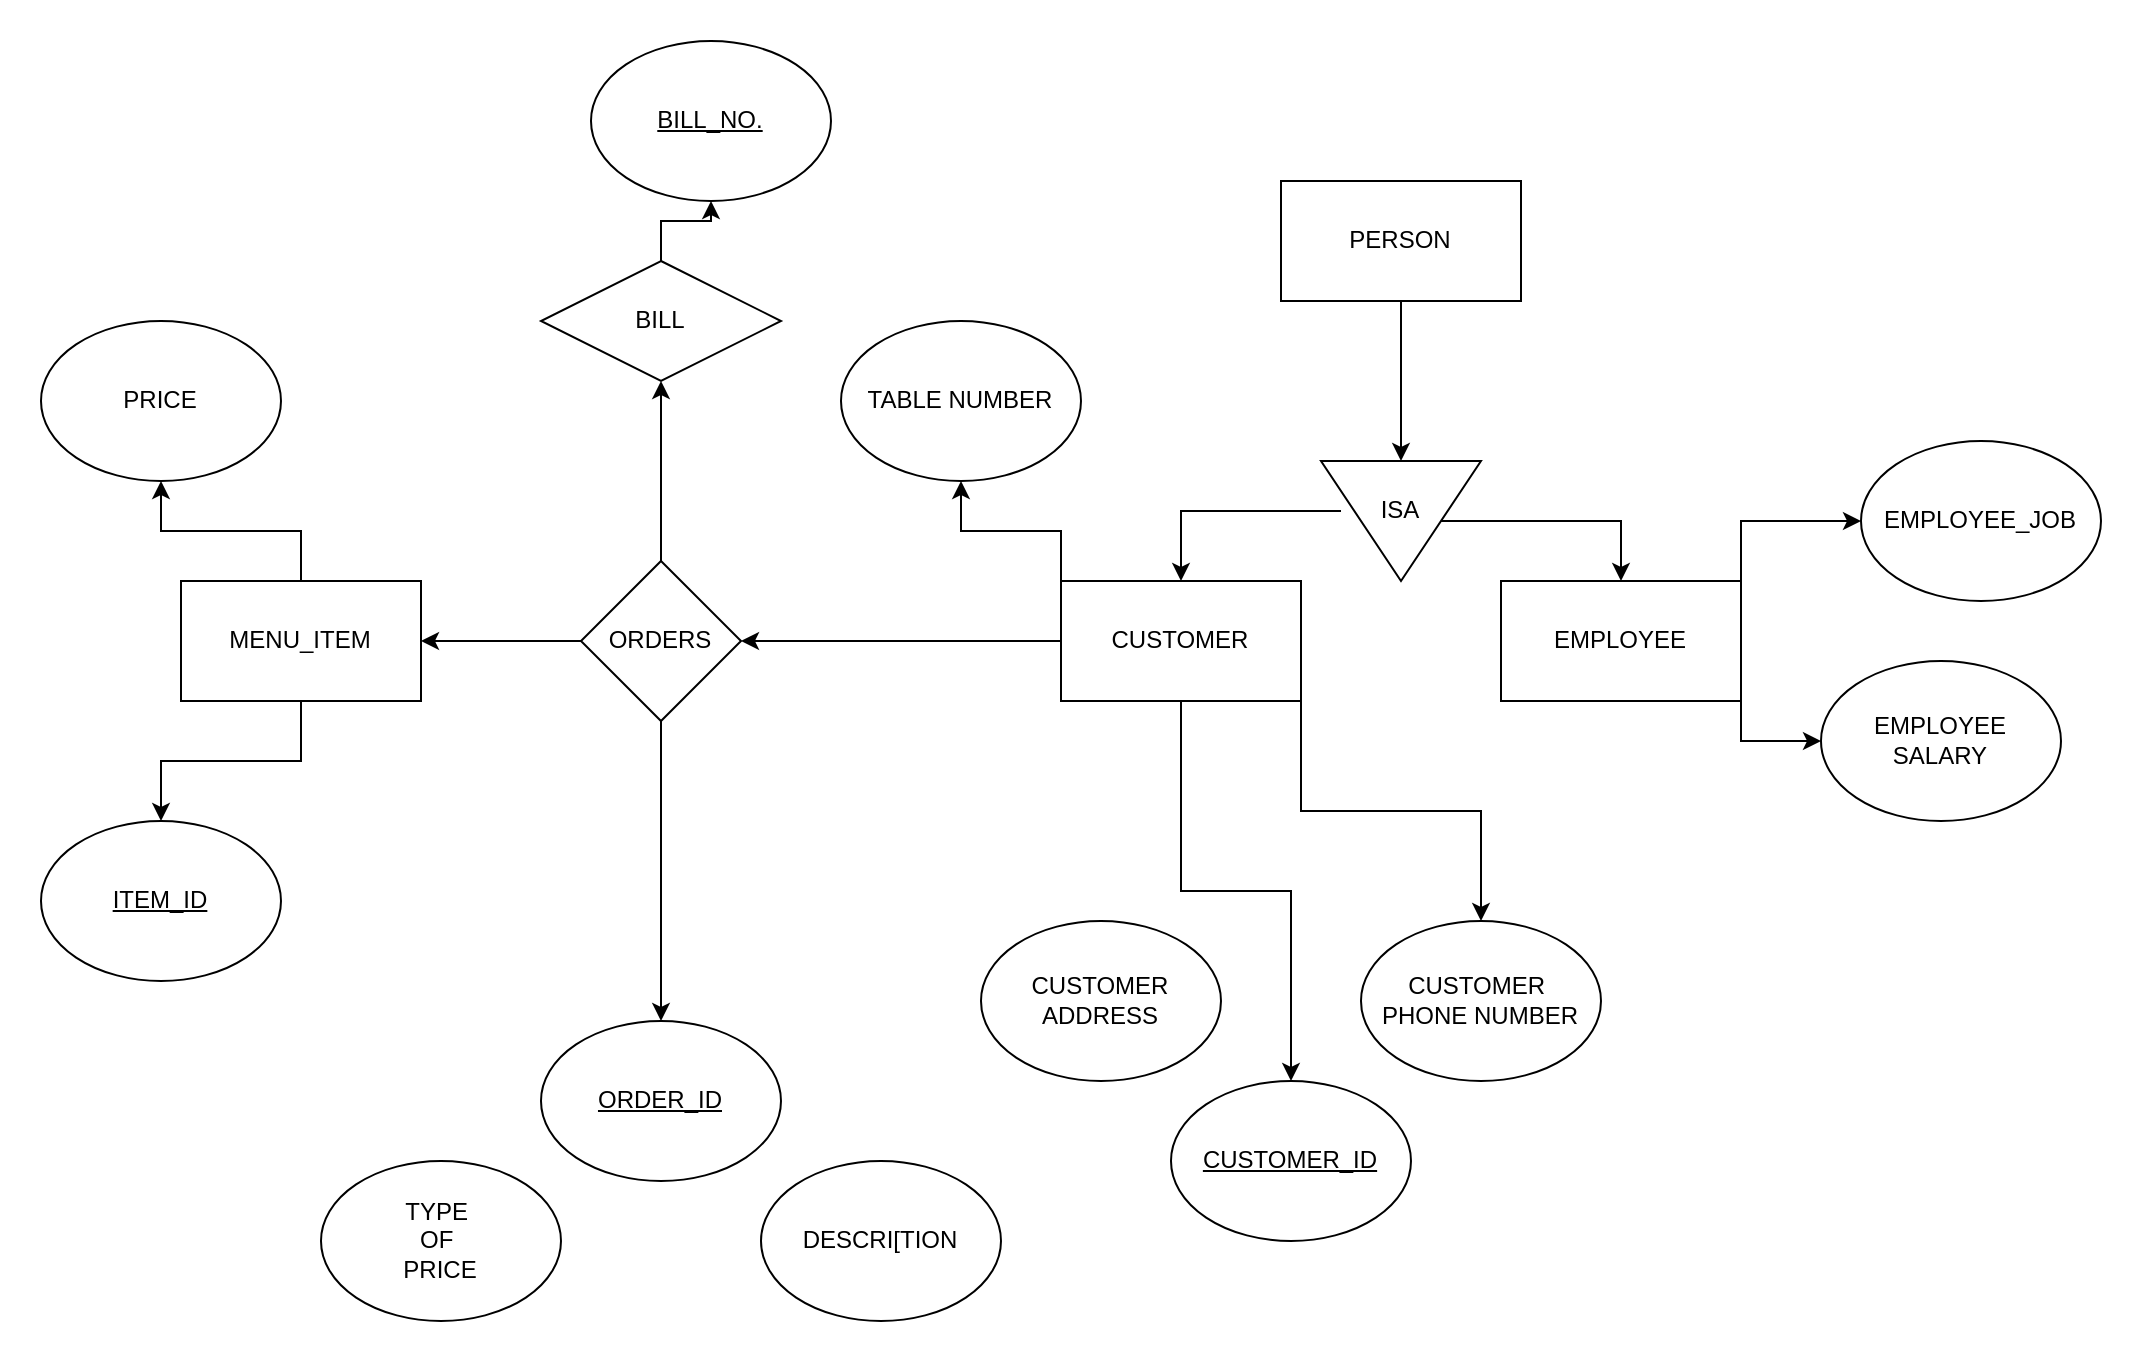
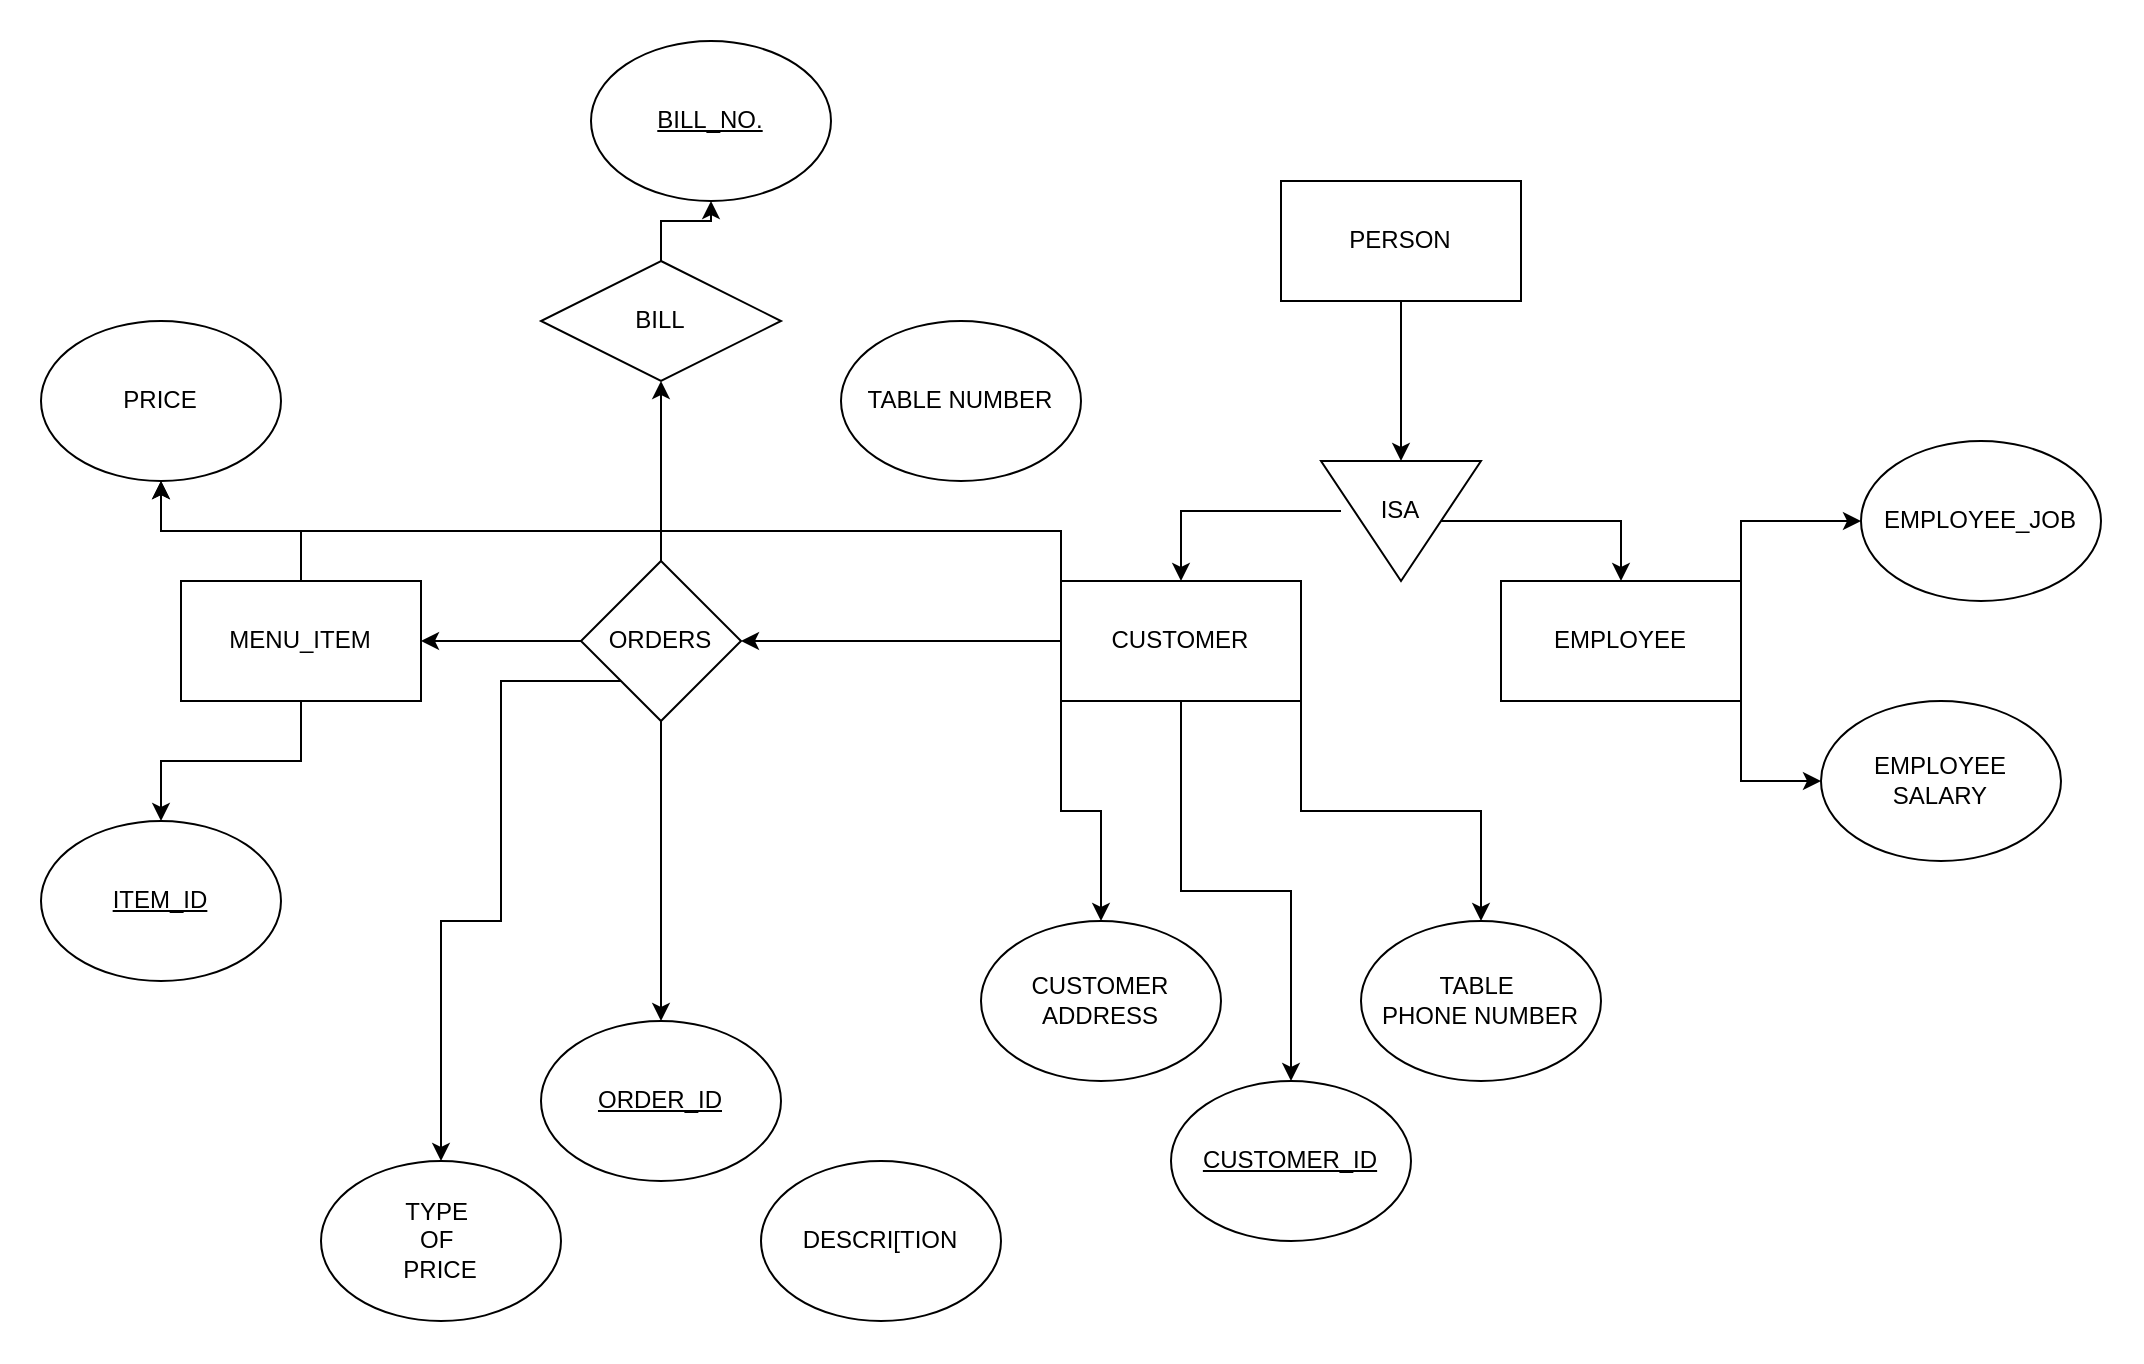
  <mxCell id="0" />
  <mxCell id="1" parent="0" />
  <mxCell id="2" value="" style="edgeStyle=orthogonalEdgeStyle;rounded=0;orthogonalLoop=1;jettySize=auto;html=1;" edge="1" parent="1" source="3" target="5"><mxGeometry relative="1" as="geometry" /></mxCell>
  <mxCell id="3" value="PERSON" style="rounded=0;whiteSpace=wrap;html=1;" vertex="1" parent="1"><mxGeometry x="640" y="90" width="120" height="60" as="geometry" /></mxCell>
  <mxCell id="4" style="edgeStyle=orthogonalEdgeStyle;rounded=0;orthogonalLoop=1;jettySize=auto;html=1;exitX=0.5;exitY=0;exitDx=0;exitDy=0;entryX=0.5;entryY=0;entryDx=0;entryDy=0;" edge="1" parent="1" source="5" target="14"><mxGeometry relative="1" as="geometry" /></mxCell>
  <mxCell id="5" value="" style="triangle;whiteSpace=wrap;html=1;rounded=0;rotation=90;" vertex="1" parent="1"><mxGeometry x="670" y="220" width="60" height="80" as="geometry" /></mxCell>
  <mxCell id="6" value="" style="edgeStyle=orthogonalEdgeStyle;rounded=0;orthogonalLoop=1;jettySize=auto;html=1;" edge="1" parent="1" source="11" target="24"><mxGeometry relative="1" as="geometry" /></mxCell>
+ <mxCell id="7" style="edgeStyle=orthogonalEdgeStyle;rounded=0;orthogonalLoop=1;jettySize=auto;html=1;exitX=0;exitY=1;exitDx=0;exitDy=0;entryX=0.5;entryY=0;entryDx=0;entryDy=0;" edge="1" parent="1" source="11" target="30"><mxGeometry relative="1" as="geometry" /></mxCell>
  <mxCell id="8" style="edgeStyle=orthogonalEdgeStyle;rounded=0;orthogonalLoop=1;jettySize=auto;html=1;exitX=1;exitY=1;exitDx=0;exitDy=0;entryX=0.5;entryY=0;entryDx=0;entryDy=0;" edge="1" parent="1" source="11" target="19"><mxGeometry relative="1" as="geometry" /></mxCell>
  <mxCell id="9" style="edgeStyle=orthogonalEdgeStyle;rounded=0;orthogonalLoop=1;jettySize=auto;html=1;exitX=0.5;exitY=1;exitDx=0;exitDy=0;" edge="1" parent="1" source="11" target="29"><mxGeometry relative="1" as="geometry" /></mxCell>
- <mxCell id="10" style="edgeStyle=orthogonalEdgeStyle;rounded=0;orthogonalLoop=1;jettySize=auto;html=1;exitX=0;exitY=0;exitDx=0;exitDy=0;entryX=0.5;entryY=1;entryDx=0;entryDy=0;" edge="1" parent="1" source="11" target="31"><mxGeometry relative="1" as="geometry" /></mxCell>
+ <mxCell id="10" style="edgeStyle=orthogonalEdgeStyle;rounded=0;orthogonalLoop=1;jettySize=auto;html=1;exitX=0;exitY=0;exitDx=0;exitDy=0;" edge="1" parent="1" source="11" target="32"><mxGeometry relative="1" as="geometry" /></mxCell>
  <mxCell id="11" value="CUSTOMER" style="rounded=0;whiteSpace=wrap;html=1;" vertex="1" parent="1"><mxGeometry x="530" y="290" width="120" height="60" as="geometry" /></mxCell>
  <mxCell id="12" style="edgeStyle=orthogonalEdgeStyle;rounded=0;orthogonalLoop=1;jettySize=auto;html=1;exitX=1;exitY=1;exitDx=0;exitDy=0;entryX=0;entryY=0.5;entryDx=0;entryDy=0;" edge="1" parent="1" source="14" target="18"><mxGeometry relative="1" as="geometry" /></mxCell>
  <mxCell id="13" style="edgeStyle=orthogonalEdgeStyle;rounded=0;orthogonalLoop=1;jettySize=auto;html=1;exitX=1;exitY=0;exitDx=0;exitDy=0;entryX=0;entryY=0.5;entryDx=0;entryDy=0;" edge="1" parent="1" source="14" target="17"><mxGeometry relative="1" as="geometry" /></mxCell>
  <mxCell id="14" value="EMPLOYEE" style="rounded=0;whiteSpace=wrap;html=1;" vertex="1" parent="1"><mxGeometry x="750" y="290" width="120" height="60" as="geometry" /></mxCell>
  <mxCell id="15" value="" style="edgeStyle=orthogonalEdgeStyle;rounded=0;orthogonalLoop=1;jettySize=auto;html=1;" edge="1" parent="1" source="16" target="11"><mxGeometry relative="1" as="geometry" /></mxCell>
  <mxCell id="16" value="ISA" style="text;html=1;align=center;verticalAlign=middle;whiteSpace=wrap;rounded=0;" vertex="1" parent="1"><mxGeometry x="670" y="240" width="60" height="30" as="geometry" /></mxCell>
  <mxCell id="17" value="EMPLOYEE_JOB" style="ellipse;whiteSpace=wrap;html=1;" vertex="1" parent="1"><mxGeometry x="930" y="220" width="120" height="80" as="geometry" /></mxCell>
- <mxCell id="18" value="EMPLOYEE&lt;div&gt;SALARY&lt;/div&gt;" style="ellipse;whiteSpace=wrap;html=1;" vertex="1" parent="1"><mxGeometry x="910" y="330" width="120" height="80" as="geometry" /></mxCell>
- <mxCell id="19" value="CUSTOMER&amp;nbsp;&lt;div&gt;PHONE NUMBER&lt;/div&gt;" style="ellipse;whiteSpace=wrap;html=1;" vertex="1" parent="1"><mxGeometry x="680" y="460" width="120" height="80" as="geometry" /></mxCell>
+ <mxCell id="18" value="EMPLOYEE&lt;div&gt;SALARY&lt;/div&gt;" style="ellipse;whiteSpace=wrap;html=1;" vertex="1" parent="1"><mxGeometry x="910" y="350" width="120" height="80" as="geometry" /></mxCell>
+ <mxCell id="19" value="TABLE&amp;nbsp;&lt;div&gt;PHONE NUMBER&lt;/div&gt;" style="ellipse;whiteSpace=wrap;html=1;" vertex="1" parent="1"><mxGeometry x="680" y="460" width="120" height="80" as="geometry" /></mxCell>
  <mxCell id="20" value="" style="edgeStyle=orthogonalEdgeStyle;rounded=0;orthogonalLoop=1;jettySize=auto;html=1;" edge="1" parent="1" source="24" target="27"><mxGeometry relative="1" as="geometry" /></mxCell>
  <mxCell id="21" value="" style="edgeStyle=orthogonalEdgeStyle;rounded=0;orthogonalLoop=1;jettySize=auto;html=1;" edge="1" parent="1" source="24" target="34"><mxGeometry relative="1" as="geometry" /></mxCell>
+ <mxCell id="22" style="edgeStyle=orthogonalEdgeStyle;rounded=0;orthogonalLoop=1;jettySize=auto;html=1;exitX=0;exitY=1;exitDx=0;exitDy=0;entryX=0.5;entryY=0;entryDx=0;entryDy=0;" edge="1" parent="1" source="24" target="36"><mxGeometry relative="1" as="geometry"><Array as="points"><mxPoint x="250" y="340" /><mxPoint x="250" y="460" /><mxPoint x="220" y="460" /></Array></mxGeometry></mxCell>
  <mxCell id="23" value="" style="edgeStyle=orthogonalEdgeStyle;rounded=0;orthogonalLoop=1;jettySize=auto;html=1;" edge="1" parent="1" source="24" target="38"><mxGeometry relative="1" as="geometry" /></mxCell>
  <mxCell id="24" value="ORDERS" style="rhombus;whiteSpace=wrap;html=1;" vertex="1" parent="1"><mxGeometry x="290" y="280" width="80" height="80" as="geometry" /></mxCell>
  <mxCell id="25" value="" style="edgeStyle=orthogonalEdgeStyle;rounded=0;orthogonalLoop=1;jettySize=auto;html=1;" edge="1" parent="1" source="27" target="28"><mxGeometry relative="1" as="geometry" /></mxCell>
  <mxCell id="26" value="" style="edgeStyle=orthogonalEdgeStyle;rounded=0;orthogonalLoop=1;jettySize=auto;html=1;" edge="1" parent="1" source="27" target="32"><mxGeometry relative="1" as="geometry" /></mxCell>
  <mxCell id="27" value="MENU_ITEM" style="whiteSpace=wrap;html=1;" vertex="1" parent="1"><mxGeometry x="90" y="290" width="120" height="60" as="geometry" /></mxCell>
  <mxCell id="28" value="&lt;u&gt;ITEM_ID&lt;/u&gt;" style="ellipse;whiteSpace=wrap;html=1;" vertex="1" parent="1"><mxGeometry x="20" y="410" width="120" height="80" as="geometry" /></mxCell>
  <mxCell id="29" value="&lt;u&gt;CUSTOMER_ID&lt;/u&gt;" style="ellipse;whiteSpace=wrap;html=1;" vertex="1" parent="1"><mxGeometry x="585" y="540" width="120" height="80" as="geometry" /></mxCell>
  <mxCell id="30" value="CUSTOMER&lt;div&gt;ADDRESS&lt;/div&gt;" style="ellipse;whiteSpace=wrap;html=1;" vertex="1" parent="1"><mxGeometry x="490" y="460" width="120" height="80" as="geometry" /></mxCell>
  <mxCell id="31" value="TABLE NUMBER" style="ellipse;whiteSpace=wrap;html=1;" vertex="1" parent="1"><mxGeometry x="420" y="160" width="120" height="80" as="geometry" /></mxCell>
  <mxCell id="32" value="PRICE" style="ellipse;whiteSpace=wrap;html=1;" vertex="1" parent="1"><mxGeometry x="20" y="160" width="120" height="80" as="geometry" /></mxCell>
  <mxCell id="33" value="" style="edgeStyle=orthogonalEdgeStyle;rounded=0;orthogonalLoop=1;jettySize=auto;html=1;" edge="1" parent="1" source="34" target="35"><mxGeometry relative="1" as="geometry" /></mxCell>
  <mxCell id="34" value="BILL" style="rhombus;whiteSpace=wrap;html=1;" vertex="1" parent="1"><mxGeometry x="270" y="130" width="120" height="60" as="geometry" /></mxCell>
  <mxCell id="35" value="&lt;u&gt;BILL_NO.&lt;/u&gt;" style="ellipse;whiteSpace=wrap;html=1;" vertex="1" parent="1"><mxGeometry x="295" y="20" width="120" height="80" as="geometry" /></mxCell>
  <mxCell id="36" value="TYPE&amp;nbsp;&lt;div&gt;OF&amp;nbsp;&lt;div&gt;PRICE&lt;/div&gt;&lt;/div&gt;" style="ellipse;whiteSpace=wrap;html=1;" vertex="1" parent="1"><mxGeometry x="160" y="580" width="120" height="80" as="geometry" /></mxCell>
  <mxCell id="37" value="DESCRI[TION" style="ellipse;whiteSpace=wrap;html=1;" vertex="1" parent="1"><mxGeometry x="380" y="580" width="120" height="80" as="geometry" /></mxCell>
  <mxCell id="38" value="&lt;u&gt;ORDER_ID&lt;/u&gt;" style="ellipse;whiteSpace=wrap;html=1;" vertex="1" parent="1"><mxGeometry x="270" y="510" width="120" height="80" as="geometry" /></mxCell>
